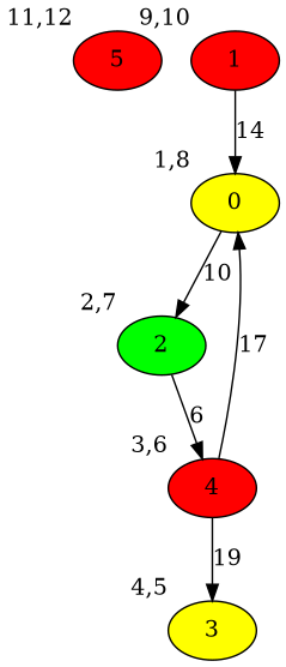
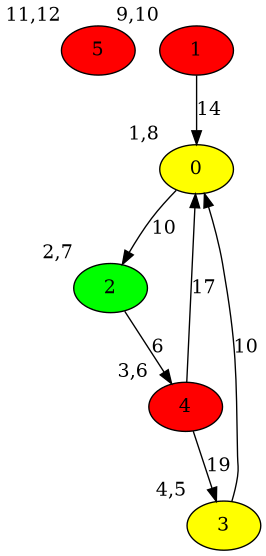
  digraph {
    node [fillcolor=red style=filled]
    n1 [label=5 xlabel="11,12"]
    n2 [label=1 xlabel="9,10"]
    n3 [fillcolor=yellow label=0 xlabel="1,8"]
    n4 [fillcolor=green label=2 xlabel="2,7"]
    n5 [label=4 xlabel="3,6"]
    n6 [fillcolor=yellow label=3 xlabel="4,5"]
    n2 -> n3 [label=14]
    n3 -> n4 [label=10]
    n4 -> n5 [label=6]
    n5 -> n3 [label=17]
    n5 -> n6 [label=19]
+   n6 -> n3 [label=10]
  }
